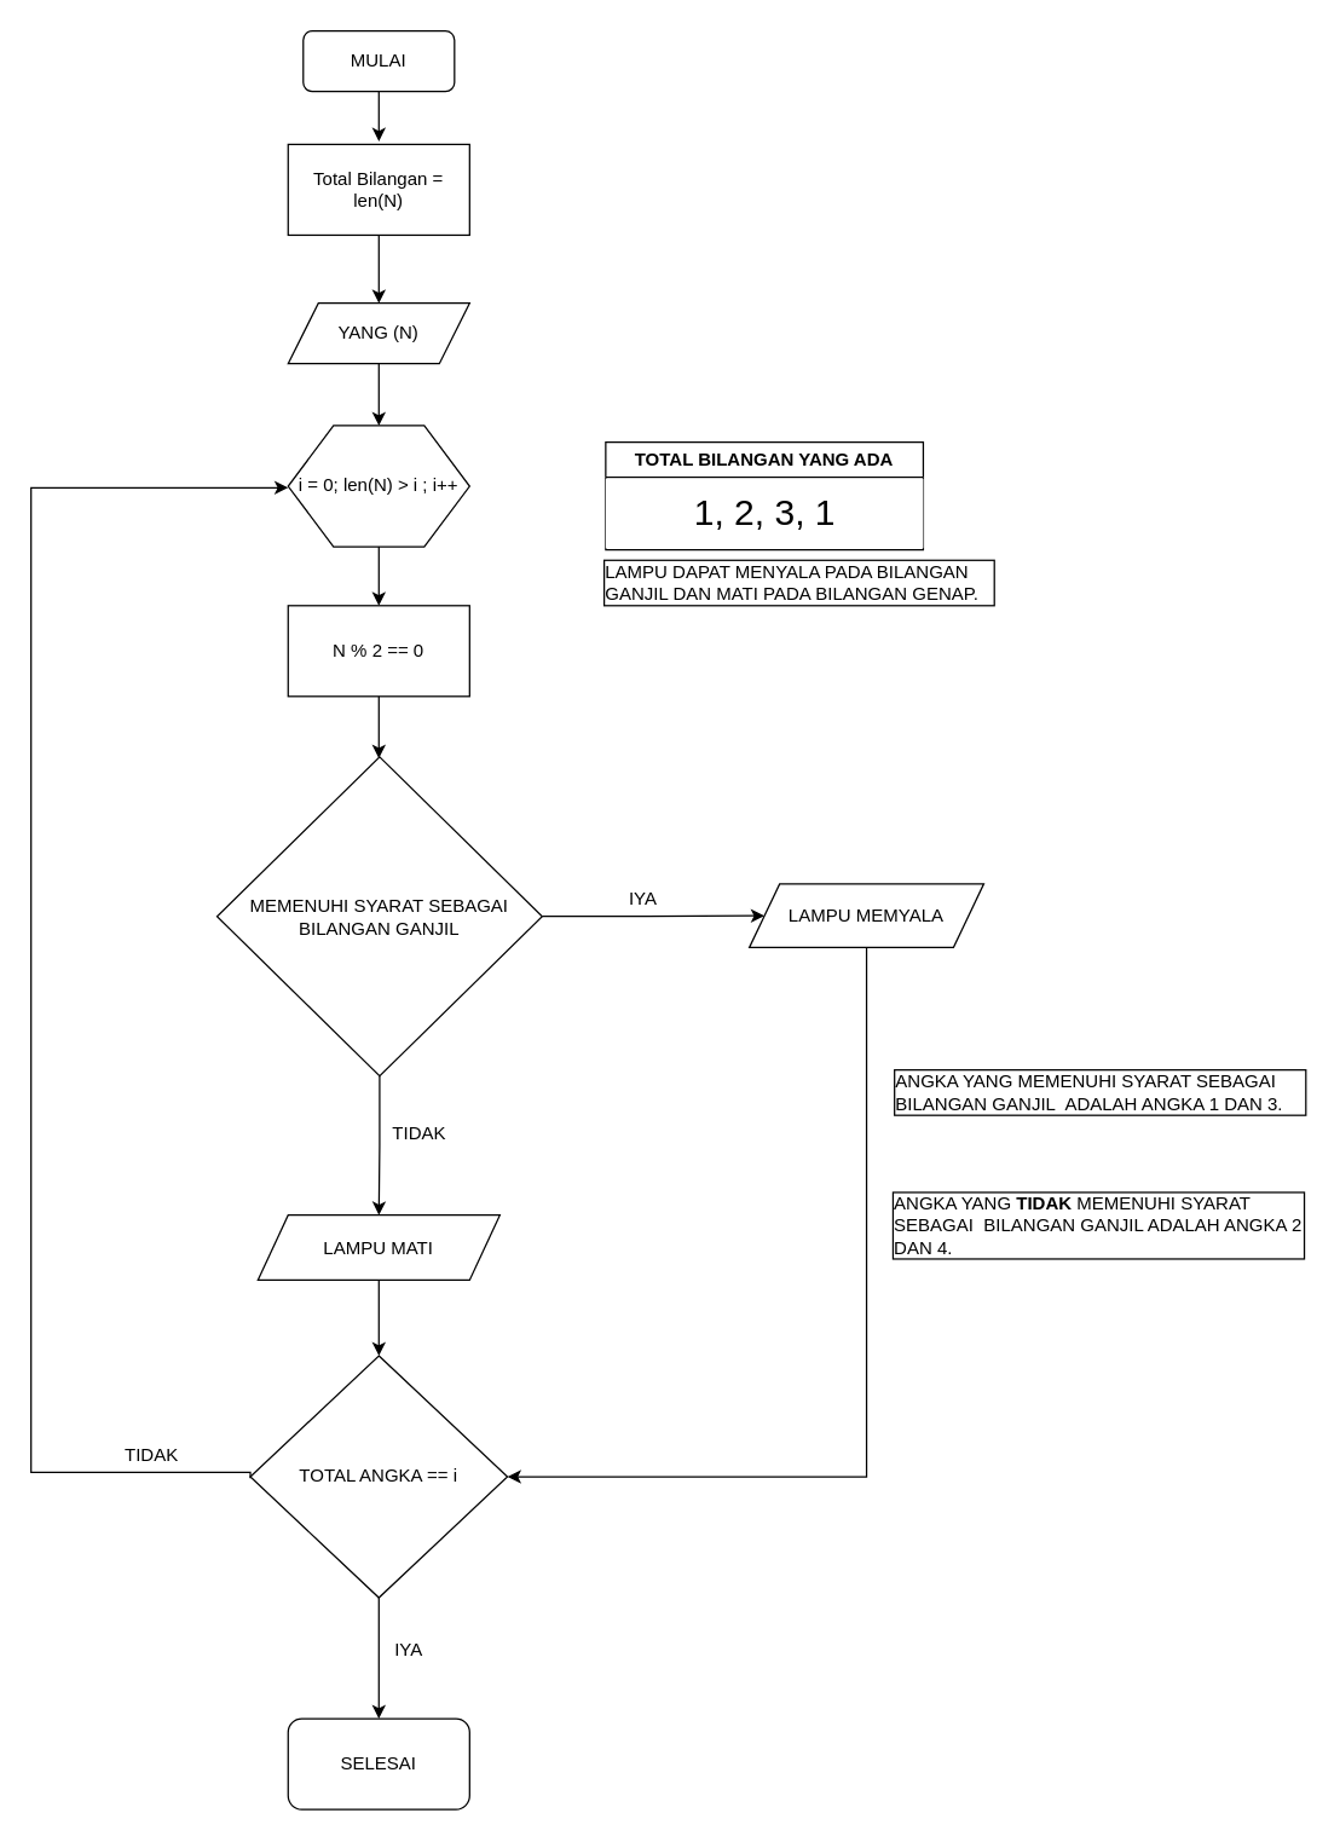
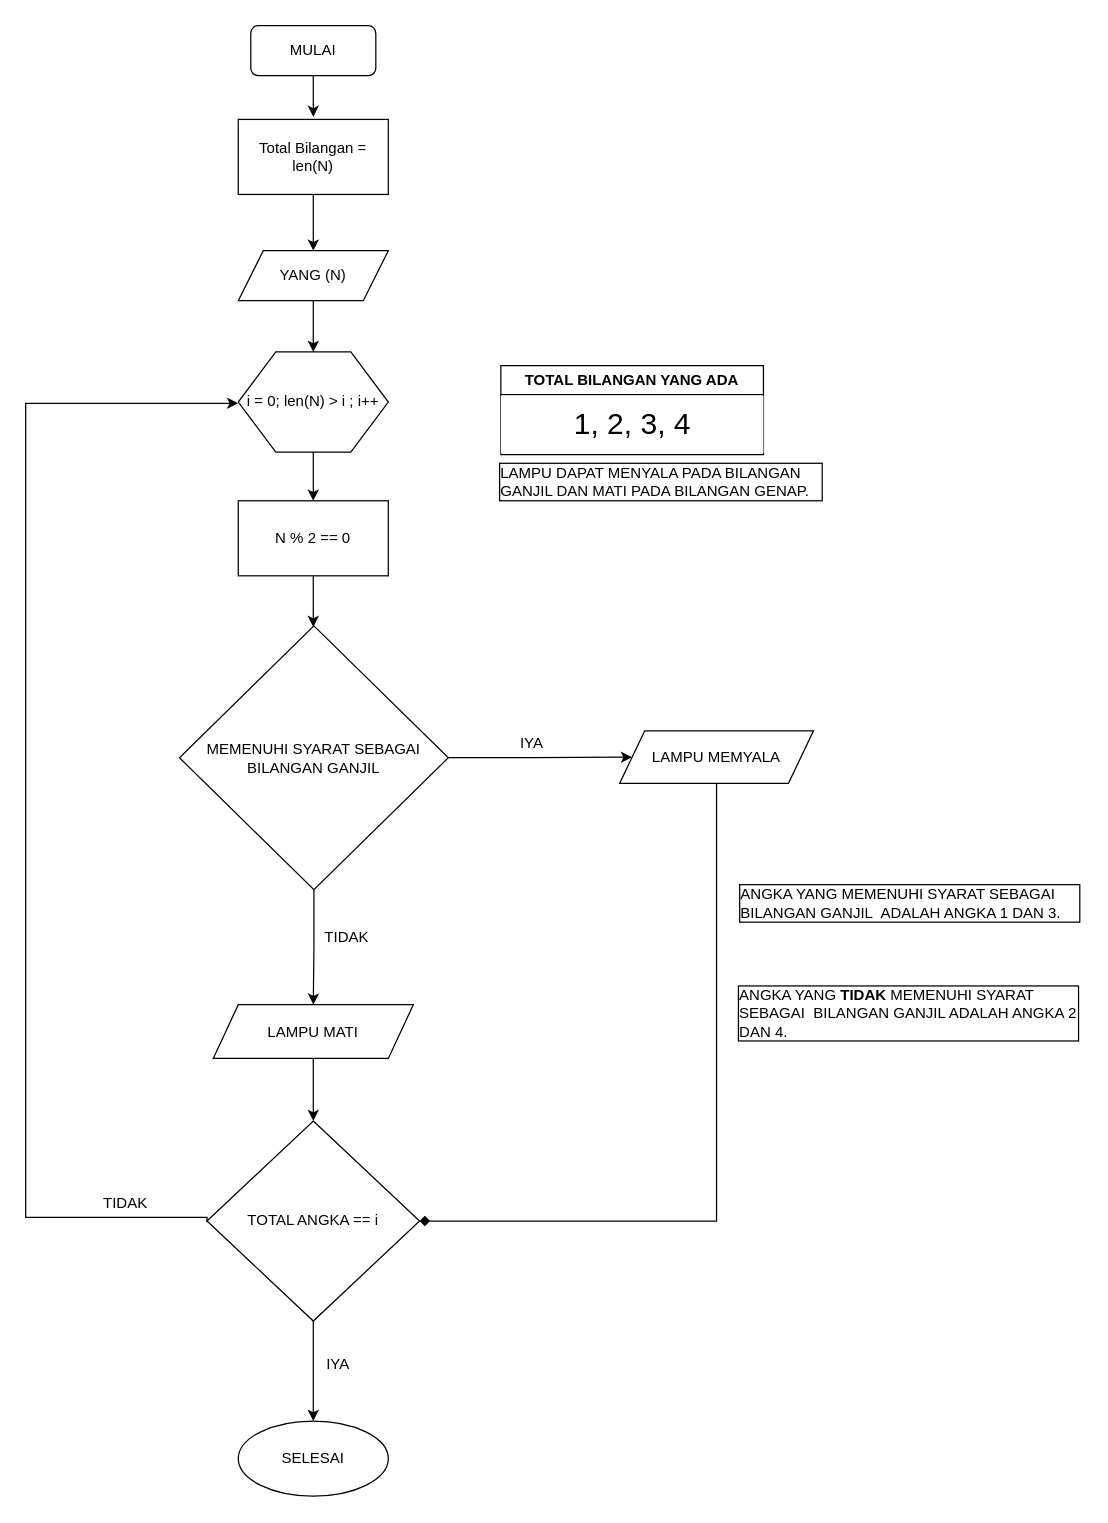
  <mxCell id="0" />
  <mxCell id="1" parent="0" />
  <mxCell id="2" style="edgeStyle=orthogonalEdgeStyle;rounded=0;orthogonalLoop=1;jettySize=auto;html=1;exitX=0.5;exitY=1;exitDx=0;exitDy=0;" parent="1" source="3" edge="1"><mxGeometry relative="1" as="geometry"><mxPoint x="250" y="93" as="targetPoint" /></mxGeometry></mxCell>
  <mxCell id="3" value="MULAI" style="rounded=1;whiteSpace=wrap;html=1;" parent="1" vertex="1"><mxGeometry x="200" y="20" width="100" height="40" as="geometry" /></mxCell>
  <mxCell id="4" style="edgeStyle=orthogonalEdgeStyle;rounded=0;orthogonalLoop=1;jettySize=auto;html=1;exitX=0.5;exitY=1;exitDx=0;exitDy=0;entryX=0.5;entryY=0;entryDx=0;entryDy=0;" parent="1" source="5" target="14" edge="1"><mxGeometry relative="1" as="geometry" /></mxCell>
  <mxCell id="5" value="YANG (N)" style="shape=parallelogram;perimeter=parallelogramPerimeter;whiteSpace=wrap;html=1;fixedSize=1;" parent="1" vertex="1"><mxGeometry x="190" y="200" width="120" height="40" as="geometry" /></mxCell>
  <mxCell id="6" value="TOTAL BILANGAN YANG ADA" style="swimlane;whiteSpace=wrap;html=1;fillColor=default;" parent="1" vertex="1"><mxGeometry x="400" y="292" width="210" height="71" as="geometry" /></mxCell>
- <mxCell id="7" value="&lt;font style=&quot;font-size: 24px;&quot;&gt;1, 2, 3, 1&lt;/font&gt;" style="text;html=1;align=center;verticalAlign=middle;resizable=1;points=[];autosize=1;strokeColor=none;fillColor=default;labelBorderColor=none;movable=1;rotatable=1;deletable=1;editable=1;locked=0;connectable=1;" parent="6" vertex="1"><mxGeometry y="24" width="210" height="46" as="geometry" /></mxCell>
+ <mxCell id="7" value="&lt;font style=&quot;font-size: 24px;&quot;&gt;1, 2, 3, 4&lt;/font&gt;" style="text;html=1;align=center;verticalAlign=middle;resizable=1;points=[];autosize=1;strokeColor=none;fillColor=default;labelBorderColor=none;movable=1;rotatable=1;deletable=1;editable=1;locked=0;connectable=1;" parent="6" vertex="1"><mxGeometry y="24" width="210" height="46" as="geometry" /></mxCell>
  <mxCell id="8" style="edgeStyle=orthogonalEdgeStyle;rounded=0;orthogonalLoop=1;jettySize=auto;html=1;exitX=0.5;exitY=1;exitDx=0;exitDy=0;" parent="1" source="9" edge="1"><mxGeometry relative="1" as="geometry"><mxPoint x="250" y="501" as="targetPoint" /></mxGeometry></mxCell>
  <mxCell id="9" value="N % 2 == 0" style="rounded=0;whiteSpace=wrap;html=1;" parent="1" vertex="1"><mxGeometry x="190" y="400" width="120" height="60" as="geometry" /></mxCell>
  <mxCell id="10" style="edgeStyle=orthogonalEdgeStyle;rounded=0;orthogonalLoop=1;jettySize=auto;html=1;exitX=1;exitY=0.5;exitDx=0;exitDy=0;" parent="1" source="12" target="17" edge="1"><mxGeometry relative="1" as="geometry" /></mxCell>
  <mxCell id="11" style="edgeStyle=orthogonalEdgeStyle;rounded=0;orthogonalLoop=1;jettySize=auto;html=1;exitX=0.5;exitY=1;exitDx=0;exitDy=0;entryX=0.5;entryY=0;entryDx=0;entryDy=0;" parent="1" source="12" target="19" edge="1"><mxGeometry relative="1" as="geometry" /></mxCell>
  <mxCell id="12" value="MEMENUHI SYARAT SEBAGAI BILANGAN GANJIL" style="rhombus;whiteSpace=wrap;html=1;" parent="1" vertex="1"><mxGeometry x="143" y="500" width="215" height="211" as="geometry" /></mxCell>
  <mxCell id="13" style="edgeStyle=orthogonalEdgeStyle;rounded=0;orthogonalLoop=1;jettySize=auto;html=1;exitX=0.5;exitY=1;exitDx=0;exitDy=0;entryX=0.5;entryY=0;entryDx=0;entryDy=0;" parent="1" source="14" target="9" edge="1"><mxGeometry relative="1" as="geometry" /></mxCell>
  <mxCell id="14" value="i = 0; len(N) &amp;gt; i ; i++" style="shape=hexagon;perimeter=hexagonPerimeter2;whiteSpace=wrap;html=1;fixedSize=1;size=30;" parent="1" vertex="1"><mxGeometry x="190" y="281" width="120" height="80" as="geometry" /></mxCell>
- <mxCell id="15" value="SELESAI" style="rounded=1;whiteSpace=wrap;html=1;" parent="1" vertex="1"><mxGeometry x="190" y="1136" width="120" height="60" as="geometry" /></mxCell>
- <mxCell id="16" style="edgeStyle=orthogonalEdgeStyle;rounded=0;orthogonalLoop=1;jettySize=auto;html=1;exitX=0.5;exitY=1;exitDx=0;exitDy=0;entryX=1;entryY=0.5;entryDx=0;entryDy=0;" parent="1" source="17" target="22" edge="1"><mxGeometry relative="1" as="geometry" /></mxCell>
+ <mxCell id="15" value="SELESAI" style="ellipse;whiteSpace=wrap;html=1;" parent="1" vertex="1"><mxGeometry x="190" y="1136" width="120" height="60" as="geometry" /></mxCell>
+ <mxCell id="16" style="edgeStyle=orthogonalEdgeStyle;rounded=0;orthogonalLoop=1;jettySize=auto;html=1;exitX=0.5;exitY=1;exitDx=0;exitDy=0;entryX=1;entryY=0.5;entryDx=0;entryDy=0;endArrow=diamond;" parent="1" source="17" target="22" edge="1"><mxGeometry relative="1" as="geometry" /></mxCell>
  <mxCell id="17" value="LAMPU MEMYALA" style="shape=parallelogram;perimeter=parallelogramPerimeter;whiteSpace=wrap;html=1;fixedSize=1;" parent="1" vertex="1"><mxGeometry x="495" y="584" width="155" height="42" as="geometry" /></mxCell>
  <mxCell id="18" style="edgeStyle=orthogonalEdgeStyle;rounded=0;orthogonalLoop=1;jettySize=auto;html=1;exitX=0.5;exitY=1;exitDx=0;exitDy=0;entryX=0.5;entryY=0;entryDx=0;entryDy=0;" parent="1" source="19" target="22" edge="1"><mxGeometry relative="1" as="geometry" /></mxCell>
  <mxCell id="19" value="LAMPU MATI" style="shape=parallelogram;perimeter=parallelogramPerimeter;whiteSpace=wrap;html=1;fixedSize=1;" parent="1" vertex="1"><mxGeometry x="170" y="803" width="160" height="43" as="geometry" /></mxCell>
  <mxCell id="20" style="edgeStyle=orthogonalEdgeStyle;rounded=0;orthogonalLoop=1;jettySize=auto;html=1;exitX=0;exitY=0.5;exitDx=0;exitDy=0;entryX=0;entryY=0.5;entryDx=0;entryDy=0;" parent="1" edge="1"><mxGeometry relative="1" as="geometry"><Array as="points"><mxPoint x="165" y="973" /><mxPoint x="20" y="973" /><mxPoint x="20" y="322" /></Array><mxPoint x="165" y="977" as="sourcePoint" /><mxPoint x="190" y="322" as="targetPoint" /></mxGeometry></mxCell>
  <mxCell id="21" style="edgeStyle=orthogonalEdgeStyle;rounded=0;orthogonalLoop=1;jettySize=auto;html=1;exitX=0.5;exitY=1;exitDx=0;exitDy=0;entryX=0.5;entryY=0;entryDx=0;entryDy=0;" parent="1" source="22" target="15" edge="1"><mxGeometry relative="1" as="geometry" /></mxCell>
  <mxCell id="22" value="TOTAL ANGKA == i" style="rhombus;whiteSpace=wrap;html=1;" parent="1" vertex="1"><mxGeometry x="165" y="896" width="170" height="160" as="geometry" /></mxCell>
  <mxCell id="23" value="TIDAK" style="text;strokeColor=none;align=center;fillColor=none;html=1;verticalAlign=middle;whiteSpace=wrap;rounded=0;" parent="1" vertex="1"><mxGeometry x="70" y="947" width="60" height="30" as="geometry" /></mxCell>
  <mxCell id="24" value="IYA" style="text;strokeColor=none;align=center;fillColor=none;html=1;verticalAlign=middle;whiteSpace=wrap;rounded=0;" parent="1" vertex="1"><mxGeometry x="240" y="1076" width="60" height="30" as="geometry" /></mxCell>
  <mxCell id="25" value="IYA" style="text;strokeColor=none;align=center;fillColor=none;html=1;verticalAlign=middle;whiteSpace=wrap;rounded=0;" parent="1" vertex="1"><mxGeometry x="395" y="579" width="60" height="30" as="geometry" /></mxCell>
  <mxCell id="26" value="TIDAK" style="text;strokeColor=none;align=center;fillColor=none;html=1;verticalAlign=middle;whiteSpace=wrap;rounded=0;" parent="1" vertex="1"><mxGeometry x="247" y="734" width="60" height="30" as="geometry" /></mxCell>
  <mxCell id="27" style="edgeStyle=orthogonalEdgeStyle;rounded=0;orthogonalLoop=1;jettySize=auto;html=1;exitX=0.5;exitY=1;exitDx=0;exitDy=0;entryX=0.5;entryY=0;entryDx=0;entryDy=0;" parent="1" source="28" target="5" edge="1"><mxGeometry relative="1" as="geometry" /></mxCell>
  <mxCell id="28" value="Total Bilangan = len(N)" style="rounded=0;whiteSpace=wrap;html=1;" parent="1" vertex="1"><mxGeometry x="190" y="95" width="120" height="60" as="geometry" /></mxCell>
  <mxCell id="29" value="LAMPU DAPAT MENYALA PADA BILANGAN GANJIL DAN MATI PADA BILANGAN GENAP." style="text;strokeColor=none;align=left;fillColor=default;html=1;verticalAlign=middle;whiteSpace=wrap;rounded=0;labelBorderColor=default;spacingTop=0;" parent="1" vertex="1"><mxGeometry x="397" y="365" width="261" height="40" as="geometry" /></mxCell>
  <mxCell id="30" value="ANGKA YANG MEMENUHI SYARAT SEBAGAI BILANGAN GANJIL&amp;nbsp; ADALAH ANGKA 1 DAN 3." style="text;strokeColor=none;align=left;fillColor=default;html=1;verticalAlign=middle;whiteSpace=wrap;rounded=0;labelBorderColor=default;spacingTop=0;" parent="1" vertex="1"><mxGeometry x="589" y="701" width="275" height="42" as="geometry" /></mxCell>
  <mxCell id="31" value="ANGKA YANG &lt;b&gt;TIDAK&lt;/b&gt; MEMENUHI SYARAT SEBAGAI&amp;nbsp; BILANGAN GANJIL ADALAH ANGKA 2 DAN 4." style="text;strokeColor=none;align=left;fillColor=default;html=1;verticalAlign=middle;whiteSpace=wrap;rounded=0;labelBorderColor=default;spacingTop=0;" parent="1" vertex="1"><mxGeometry x="588" y="789" width="275" height="42" as="geometry" /></mxCell>
